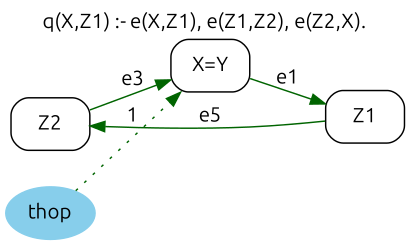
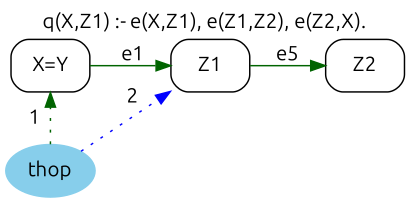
  strict digraph {
    fontname=Ubuntu
    label="q(X,Z1) :- e(X,Z1), e(Z1,Z2), e(Z2,X)."
    labelloc=t
    rankdir=LR
    node [fontname=Ubuntu shape=box style=rounded]
    edge [color=darkgreen fontname=Ubuntu]
    Z2 [height=0.5 width=0.75]
    n2 [height=0.5 label="X=Y" width=0.75]
    Z1 [height=0.5 width=0.75]
    thop [color=skyblue fillcolor=skyblue height=0.5 shape=oval style="filled,rounded" width=0.79437]
-   Z2 -> n2 [label=e3]
    n2 -> Z1 [label=e1]
    Z1 -> Z2 [label=e5]
    thop -> n2 [constraint=false label=1 style=dotted]
+   thop -> Z1 [color=blue constraint=false label=2 style=dotted]
  }
